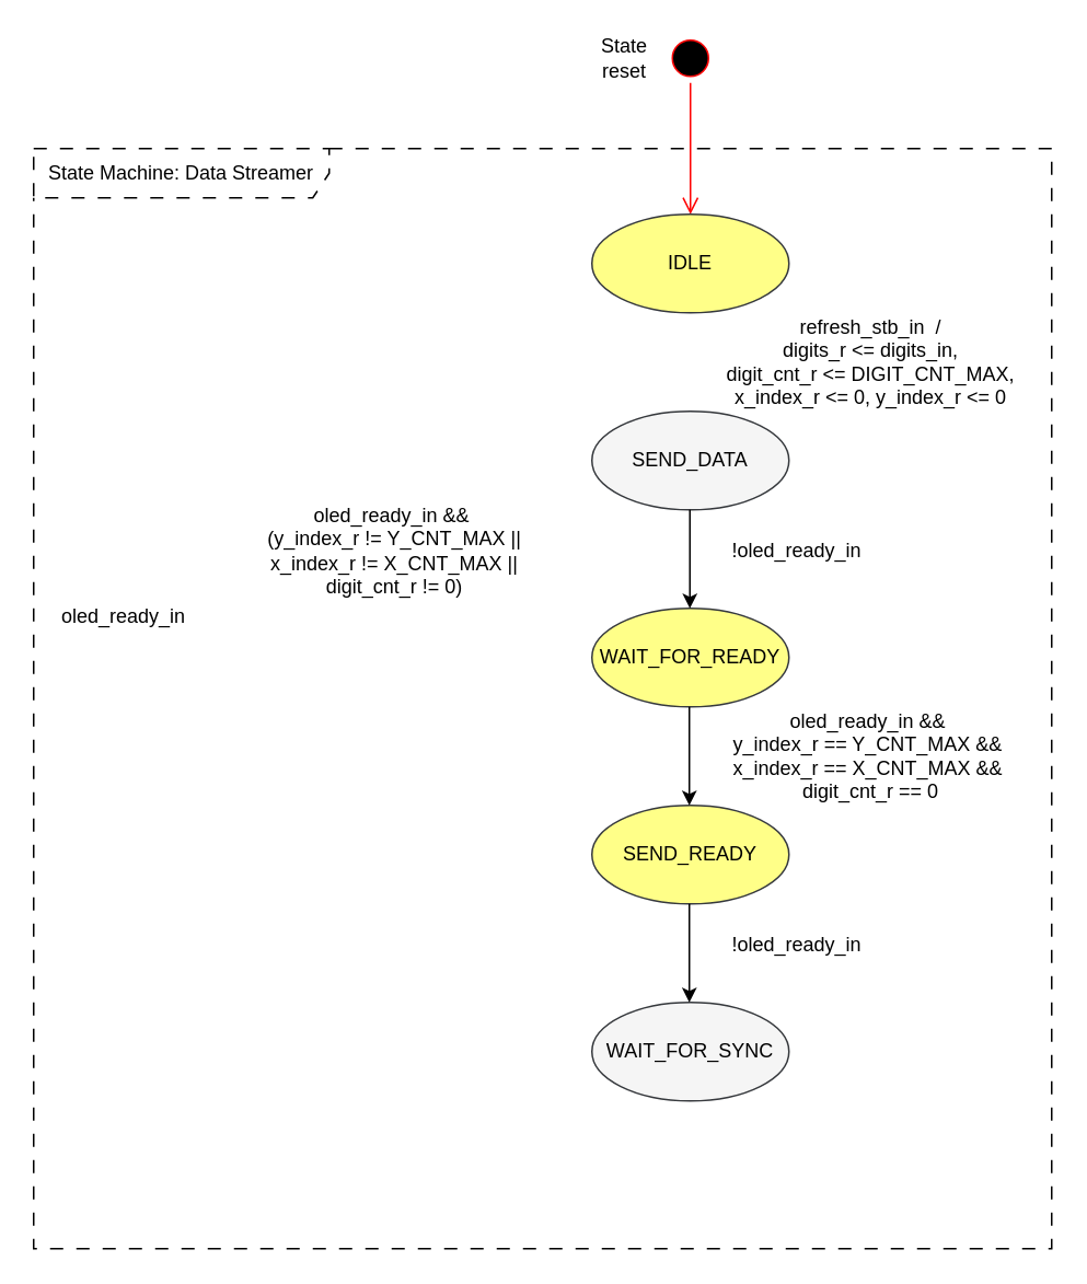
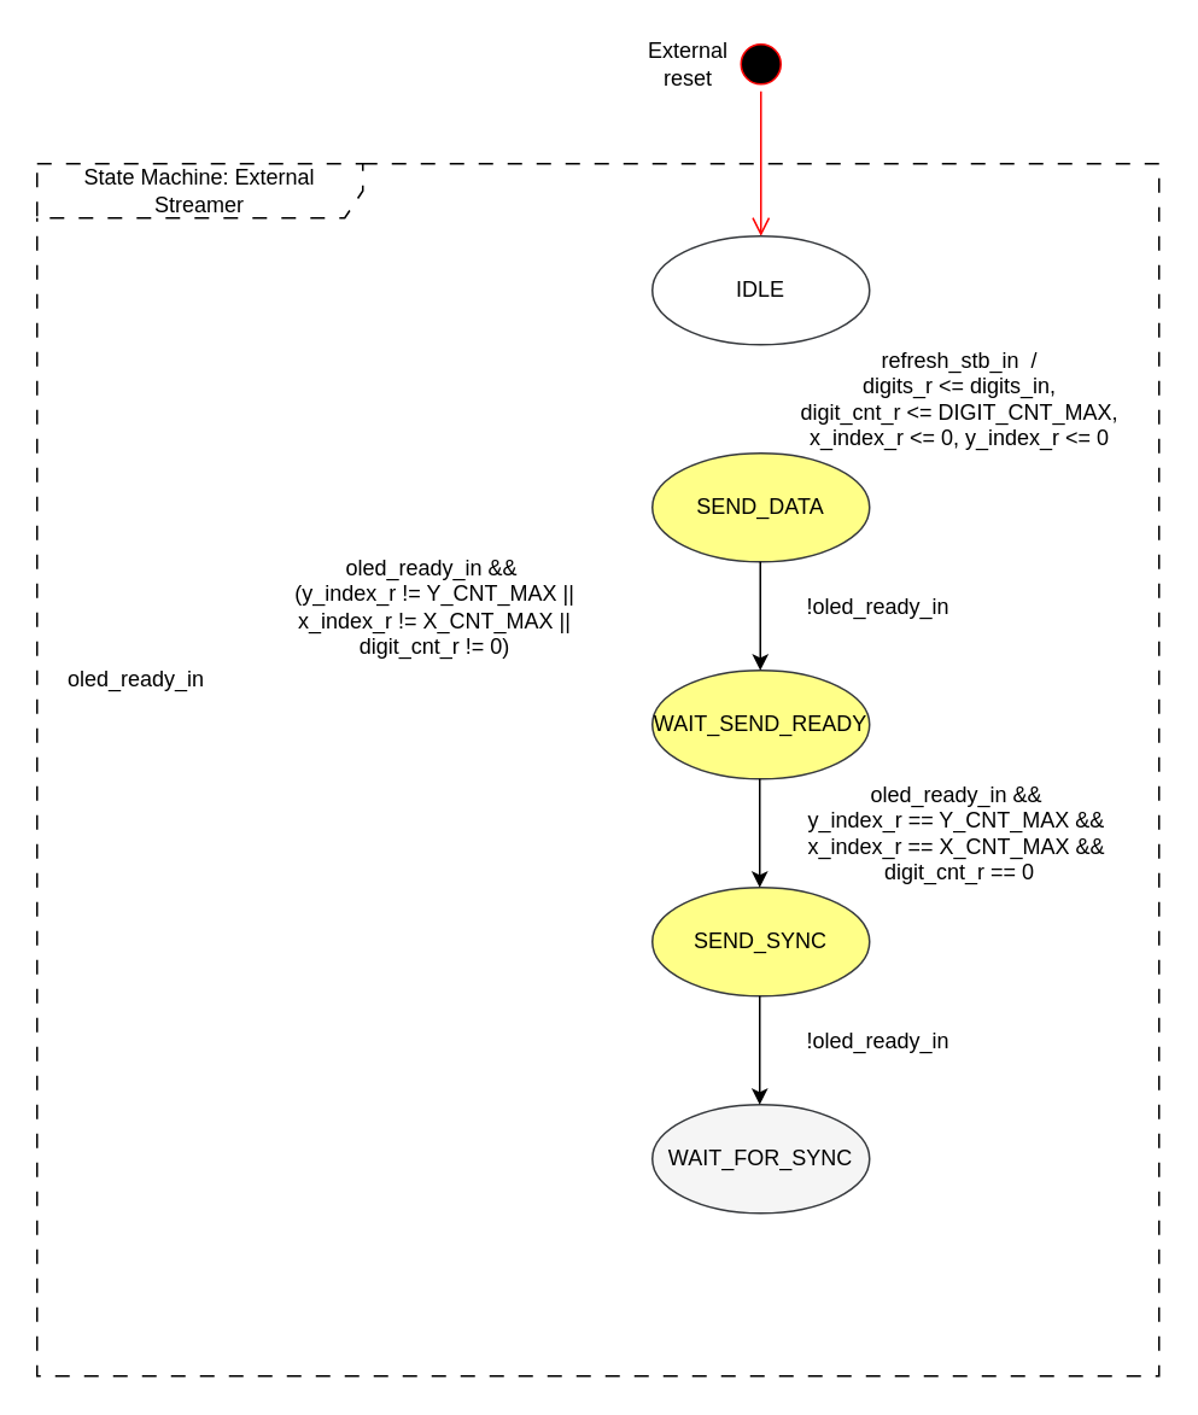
  <mxCell id="0" />
  <mxCell id="1" parent="0" />
  <mxCell id="2" value="" style="ellipse;html=1;shape=startState;fillColor=#000000;strokeColor=#ff0000;" parent="1" vertex="1"><mxGeometry x="405" y="20" width="30" height="30" as="geometry" /></mxCell>
  <mxCell id="3" value="" style="edgeStyle=orthogonalEdgeStyle;html=1;verticalAlign=bottom;endArrow=open;endSize=8;strokeColor=#ff0000;rounded=0;" parent="1" source="2" edge="1"><mxGeometry relative="1" as="geometry"><mxPoint x="420" y="130" as="targetPoint" /></mxGeometry></mxCell>
- <mxCell id="4" value="SEND_DATA" style="ellipse;whiteSpace=wrap;html=1;fillColor=#f5f5f5;strokeColor=#36393d;" parent="1" vertex="1"><mxGeometry x="360" y="250" width="120" height="60" as="geometry" /></mxCell>
- <mxCell id="5" value="IDLE" style="ellipse;whiteSpace=wrap;html=1;fillColor=#ffff88;strokeColor=#36393d;" parent="1" vertex="1"><mxGeometry x="360" y="130" width="120" height="60" as="geometry" /></mxCell>
- <mxCell id="6" value="WAIT_FOR_READY" style="ellipse;whiteSpace=wrap;html=1;fillColor=#ffff88;strokeColor=#36393d;" parent="1" vertex="1"><mxGeometry x="360" y="370" width="120" height="60" as="geometry" /></mxCell>
+ <mxCell id="4" value="SEND_DATA" style="ellipse;whiteSpace=wrap;html=1;fillColor=#ffff88;strokeColor=#36393d;" parent="1" vertex="1"><mxGeometry x="360" y="250" width="120" height="60" as="geometry" /></mxCell>
+ <mxCell id="5" value="IDLE" style="ellipse;whiteSpace=wrap;html=1;fillColor=#ffffff;strokeColor=#36393d;" parent="1" vertex="1"><mxGeometry x="360" y="130" width="120" height="60" as="geometry" /></mxCell>
+ <mxCell id="6" value="WAIT_SEND_READY" style="ellipse;whiteSpace=wrap;html=1;fillColor=#ffff88;strokeColor=#36393d;" parent="1" vertex="1"><mxGeometry x="360" y="370" width="120" height="60" as="geometry" /></mxCell>
  <mxCell id="7" value="" style="endArrow=classic;html=1;rounded=0;exitX=0.5;exitY=1;exitDx=0;exitDy=0;entryX=0.5;entryY=0;entryDx=0;entryDy=0;" parent="1" edge="1"><mxGeometry width="50" height="50" relative="1" as="geometry"><mxPoint x="419.66" y="310" as="sourcePoint" /><mxPoint x="419.66" y="370" as="targetPoint" /></mxGeometry></mxCell>
  <mxCell id="8" value="refresh_stb_in&amp;nbsp; / &lt;br&gt;digits_r &amp;lt;= digits_in,&lt;div&gt;&lt;span style=&quot;background-color: initial;&quot;&gt;digit_cnt_r &amp;lt;= DIGIT_CNT_MAX,&lt;/span&gt;&lt;/div&gt;&lt;div&gt;&lt;span style=&quot;background-color: initial;&quot;&gt;x_index_r &amp;lt;= 0,&amp;nbsp;&lt;/span&gt;&lt;span style=&quot;background-color: initial;&quot;&gt;y_index_r &amp;lt;= 0&lt;/span&gt;&lt;/div&gt;" style="text;html=1;align=center;verticalAlign=middle;whiteSpace=wrap;rounded=0;" parent="1" vertex="1"><mxGeometry x="420" y="190" width="220" height="60" as="geometry" /></mxCell>
  <mxCell id="9" value="!oled_ready_in" style="text;html=1;align=center;verticalAlign=middle;whiteSpace=wrap;rounded=0;" parent="1" vertex="1"><mxGeometry x="420" y="320" width="130" height="30" as="geometry" /></mxCell>
  <mxCell id="10" value="oled_ready_in" style="text;html=1;align=center;verticalAlign=middle;whiteSpace=wrap;rounded=0;" parent="1" vertex="1"><mxGeometry x="30" y="350" width="90" height="50" as="geometry" /></mxCell>
- <mxCell id="11" value="State Machine: Data Streamer" style="shape=umlFrame;whiteSpace=wrap;html=1;pointerEvents=0;width=180;height=30;fillColor=none;dashed=1;dashPattern=8 8;" parent="1" vertex="1"><mxGeometry x="20" y="90" width="620" height="670" as="geometry" /></mxCell>
- <mxCell id="12" value="State reset" style="text;html=1;align=center;verticalAlign=middle;whiteSpace=wrap;rounded=0;" parent="1" vertex="1"><mxGeometry x="350" y="20" width="60" height="30" as="geometry" /></mxCell>
+ <mxCell id="11" value="State Machine: External Streamer" style="shape=umlFrame;whiteSpace=wrap;html=1;pointerEvents=0;width=180;height=30;fillColor=none;dashed=1;dashPattern=8 8;" parent="1" vertex="1"><mxGeometry x="20" y="90" width="620" height="670" as="geometry" /></mxCell>
+ <mxCell id="12" value="External reset" style="text;html=1;align=center;verticalAlign=middle;whiteSpace=wrap;rounded=0;" parent="1" vertex="1"><mxGeometry x="350" y="20" width="60" height="30" as="geometry" /></mxCell>
  <mxCell id="13" value="WAIT_FOR_SYNC" style="ellipse;whiteSpace=wrap;html=1;fillColor=#f5f5f5;strokeColor=#36393d;" vertex="1" parent="1"><mxGeometry x="360" y="610" width="120" height="60" as="geometry" /></mxCell>
- <mxCell id="14" value="SEND_READY" style="ellipse;whiteSpace=wrap;html=1;fillColor=#ffff88;strokeColor=#36393d;" vertex="1" parent="1"><mxGeometry x="360" y="490" width="120" height="60" as="geometry" /></mxCell>
+ <mxCell id="14" value="SEND_SYNC" style="ellipse;whiteSpace=wrap;html=1;fillColor=#ffff88;strokeColor=#36393d;" vertex="1" parent="1"><mxGeometry x="360" y="490" width="120" height="60" as="geometry" /></mxCell>
  <mxCell id="15" value="" style="endArrow=classic;html=1;rounded=0;exitX=0.5;exitY=1;exitDx=0;exitDy=0;entryX=0.5;entryY=0;entryDx=0;entryDy=0;" edge="1" parent="1"><mxGeometry width="50" height="50" relative="1" as="geometry"><mxPoint x="419.33" y="430" as="sourcePoint" /><mxPoint x="419.33" y="490" as="targetPoint" /></mxGeometry></mxCell>
  <mxCell id="16" value="" style="endArrow=classic;html=1;rounded=0;exitX=0.5;exitY=1;exitDx=0;exitDy=0;entryX=0.5;entryY=0;entryDx=0;entryDy=0;" edge="1" parent="1"><mxGeometry width="50" height="50" relative="1" as="geometry"><mxPoint x="419.33" y="550" as="sourcePoint" /><mxPoint x="419.33" y="610" as="targetPoint" /></mxGeometry></mxCell>
  <mxCell id="17" value="oled_ready_in &amp;amp;&amp;amp;&amp;nbsp;&lt;div&gt;y_index_r == Y_CNT_MAX &amp;amp;&amp;amp;&amp;nbsp;&lt;/div&gt;&lt;div&gt;x_index_r == X_CNT_MAX &amp;amp;&amp;amp;&amp;nbsp;&lt;/div&gt;&lt;div&gt;digit_cnt_r == 0&lt;/div&gt;" style="text;html=1;align=center;verticalAlign=middle;whiteSpace=wrap;rounded=0;" vertex="1" parent="1"><mxGeometry x="420" y="430" width="220" height="60" as="geometry" /></mxCell>
  <mxCell id="18" value="!oled_ready_in" style="text;html=1;align=center;verticalAlign=middle;whiteSpace=wrap;rounded=0;" vertex="1" parent="1"><mxGeometry x="420" y="560" width="130" height="30" as="geometry" /></mxCell>
  <mxCell id="19" value="&lt;div&gt;oled_ready_in &amp;amp;&amp;amp;&amp;nbsp;&lt;/div&gt;&lt;div&gt;(y_index_r != Y_CNT_MAX ||&lt;/div&gt;&lt;div&gt;x_index_r != X_CNT_MAX ||&lt;/div&gt;&lt;div&gt;digit_cnt_r != 0)&lt;/div&gt;" style="text;html=1;align=center;verticalAlign=middle;whiteSpace=wrap;rounded=0;" vertex="1" parent="1"><mxGeometry x="130" y="305" width="220" height="60" as="geometry" /></mxCell>
